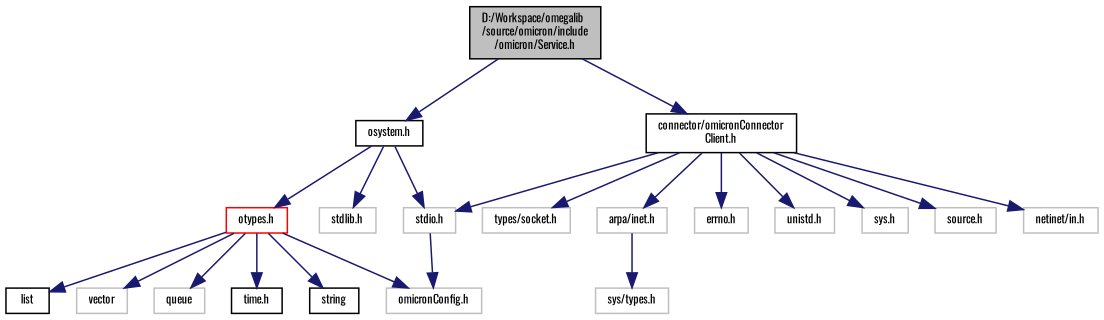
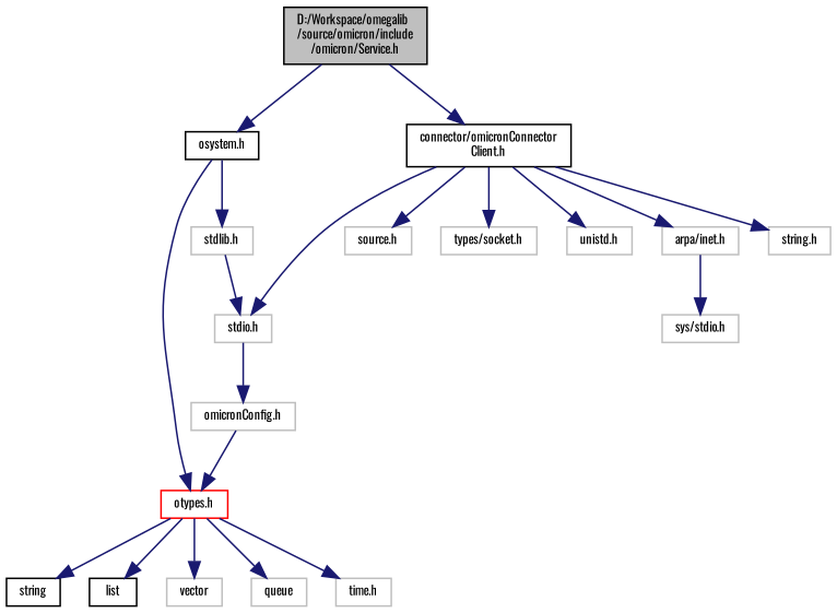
  digraph {
    fontname=Oswald
    node [color=grey75 fontname=Oswald fontsize=8 shape=record]
    edge [color=midnightblue fontname=Oswald fontsize=8 labelfontname="FreeSans.ttf" labelfontsize=8 style=solid]
    n1 [color=black fillcolor=grey75 fontcolor=black height=0.2 label="D:/Workspace/omegalib\l/source/omicron/include\l/omicron/Service.h" style=filled width=0.4]
    n2 [color=black height=0.2 label="osystem.h" width=0.4]
    n3 [color=black height=0.2 label="connector/omicronConnector\lClient.h" width=0.4]
    n4 [height=0.2 label="stdio.h" width=0.4]
    n5 [height=0.2 label="stdlib.h" width=0.4]
    n6 [color=red height=0.2 label="otypes.h" width=0.4]
-   n7 [height=0.2 label="sys.h" width=0.4]
+   n7 [height=0.2 label="string.h" width=0.4]
    n8 [height=0.2 label="source.h" width=0.4]
-   n9 [height=0.2 label="netinet/in.h" width=0.4]
    n10 [height=0.2 label="types/socket.h" width=0.4]
    n11 [height=0.2 label="arpa/inet.h" width=0.4]
-   n12 [height=0.2 label="errno.h" width=0.4]
    n13 [height=0.2 label="unistd.h" width=0.4]
    n14 [height=0.2 label="omicronConfig.h" width=0.4]
    n15 [color=black height=0.2 label=string width=0.4]
    n16 [color=black height=0.2 label=list width=0.4]
    n17 [height=0.2 label=vector width=0.4]
    n18 [height=0.2 label=queue width=0.4]
-   n19 [color=black height=0.2 label="time.h" width=0.4]
-   n20 [height=0.2 label="sys/types.h" width=0.4]
+   n19 [height=0.2 label="time.h" width=0.4]
+   n20 [height=0.2 label="sys/stdio.h" width=0.4]
    n1 -> n2
    n1 -> n3
-   n2 -> n4
+   n5 -> n4
    n2 -> n5
    n2 -> n6
    n3 -> n4
    n3 -> n7
    n3 -> n8
-   n3 -> n9
    n3 -> n10
    n3 -> n11
-   n3 -> n12
    n3 -> n13
    n4 -> n14
-   n6 -> n14
+   n14 -> n6
    n6 -> n15
    n6 -> n16
    n6 -> n17
    n6 -> n18
    n6 -> n19
    n11 -> n20
  }
